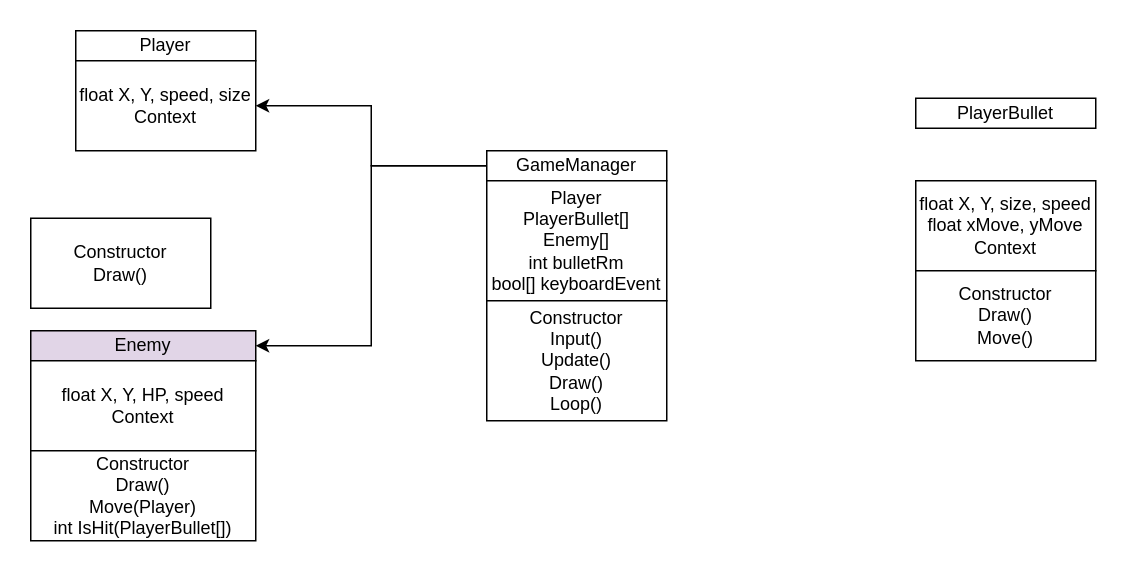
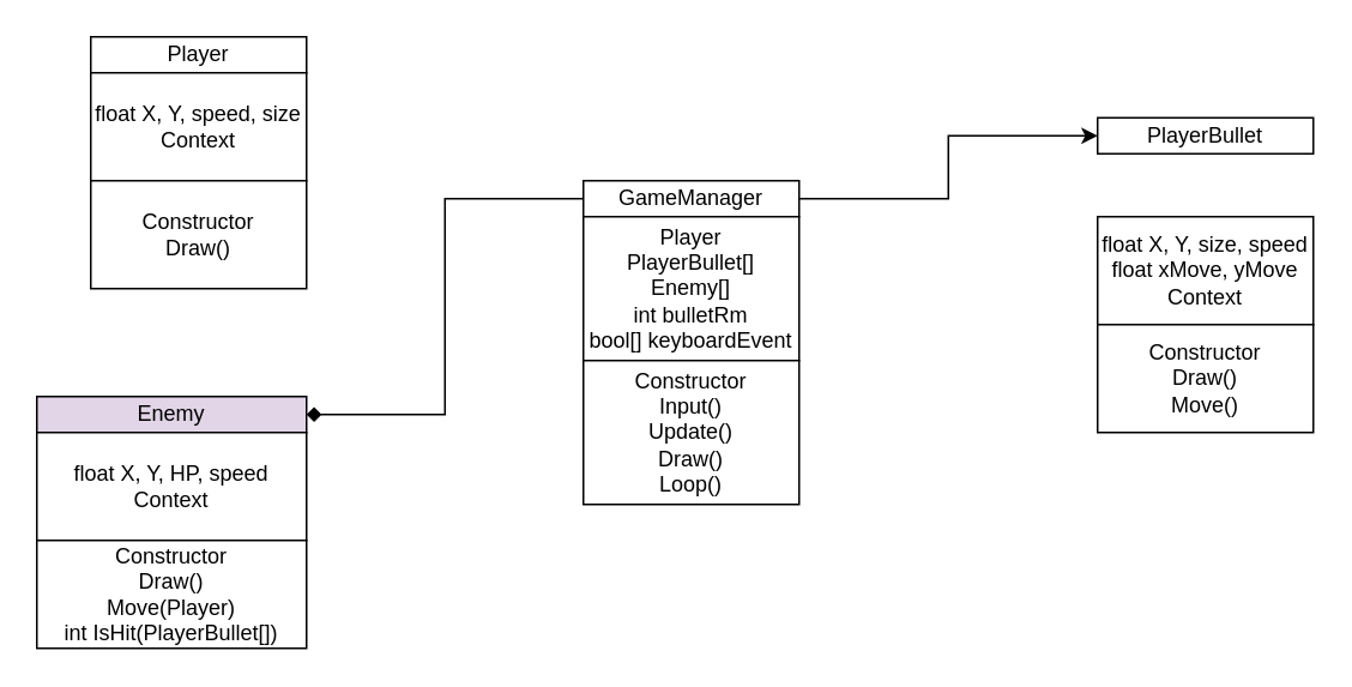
  <mxCell id="0" />
  <mxCell id="1" parent="0" />
- <mxCell id="2" style="edgeStyle=orthogonalEdgeStyle;rounded=0;orthogonalLoop=1;jettySize=auto;html=1;entryX=1;entryY=0.5;entryDx=0;entryDy=0;" parent="1" source="4" target="10" edge="1"><mxGeometry relative="1" as="geometry" /></mxCell>
- <mxCell id="3" style="edgeStyle=orthogonalEdgeStyle;rounded=0;orthogonalLoop=1;jettySize=auto;html=1;" parent="1" source="4" target="8" edge="1"><mxGeometry relative="1" as="geometry" /></mxCell>
+ <mxCell id="2" style="edgeStyle=orthogonalEdgeStyle;rounded=0;orthogonalLoop=1;jettySize=auto;html=1;entryX=1;entryY=0.5;entryDx=0;entryDy=0;endArrow=diamond;" parent="1" source="4" target="10" edge="1"><mxGeometry relative="1" as="geometry" /></mxCell>
+ <mxCell id="3" style="edgeStyle=orthogonalEdgeStyle;rounded=0;orthogonalLoop=1;jettySize=auto;html=1;entryX=0;entryY=0.5;entryDx=0;entryDy=0;" parent="1" source="4" target="13" edge="1"><mxGeometry relative="1" as="geometry" /></mxCell>
  <mxCell id="4" value="GameManager" style="rounded=0;whiteSpace=wrap;html=1;" parent="1" vertex="1"><mxGeometry x="324" y="100" width="120" height="20" as="geometry" /></mxCell>
  <mxCell id="5" value="Player&lt;br&gt;PlayerBullet[]&lt;br&gt;Enemy[]&lt;br&gt;int bulletRm&lt;br&gt;bool[] keyboardEvent" style="rounded=0;whiteSpace=wrap;html=1;" parent="1" vertex="1"><mxGeometry x="324" y="120" width="120" height="80" as="geometry" /></mxCell>
  <mxCell id="6" value="Constructor&lt;br&gt;Input()&lt;br&gt;Update()&lt;br&gt;Draw()&lt;br&gt;Loop()" style="rounded=0;whiteSpace=wrap;html=1;" parent="1" vertex="1"><mxGeometry x="324" y="200" width="120" height="80" as="geometry" /></mxCell>
  <mxCell id="7" value="Player" style="rounded=0;whiteSpace=wrap;html=1;" parent="1" vertex="1"><mxGeometry x="50" y="20" width="120" height="20" as="geometry" /></mxCell>
  <mxCell id="8" value="float&amp;nbsp;X, Y, speed, size&lt;br&gt;Context" style="rounded=0;whiteSpace=wrap;html=1;" parent="1" vertex="1"><mxGeometry x="50" y="40" width="120" height="60" as="geometry" /></mxCell>
- <mxCell id="9" value="Constructor&lt;br&gt;Draw()" style="rounded=0;whiteSpace=wrap;html=1;" parent="1" vertex="1"><mxGeometry x="20" y="145" width="120" height="60" as="geometry" /></mxCell>
+ <mxCell id="9" value="Constructor&lt;br&gt;Draw()" style="rounded=0;whiteSpace=wrap;html=1;" parent="1" vertex="1"><mxGeometry x="50" y="100" width="120" height="60" as="geometry" /></mxCell>
  <mxCell id="10" value="Enemy" style="rounded=0;whiteSpace=wrap;html=1;fillColor=#e1d5e7;" parent="1" vertex="1"><mxGeometry x="20" y="220" width="150" height="20" as="geometry" /></mxCell>
  <mxCell id="11" value="float&amp;nbsp;X, Y, HP, speed&lt;br&gt;Context" style="rounded=0;whiteSpace=wrap;html=1;" parent="1" vertex="1"><mxGeometry x="20" y="240" width="150" height="60" as="geometry" /></mxCell>
  <mxCell id="12" value="Constructor&lt;br&gt;Draw()&lt;br&gt;Move(Player)&lt;br&gt;int IsHit(PlayerBullet[])" style="rounded=0;whiteSpace=wrap;html=1;" parent="1" vertex="1"><mxGeometry x="20" y="300" width="150" height="60" as="geometry" /></mxCell>
  <mxCell id="13" value="PlayerBullet" style="rounded=0;whiteSpace=wrap;html=1;" parent="1" vertex="1"><mxGeometry x="610" y="65" width="120" height="20" as="geometry" /></mxCell>
  <mxCell id="14" value="float&amp;nbsp;X, Y, size, speed&lt;br&gt;float xMove, yMove&lt;br&gt;Context" style="rounded=0;whiteSpace=wrap;html=1;" parent="1" vertex="1"><mxGeometry x="610" y="120" width="120" height="60" as="geometry" /></mxCell>
  <mxCell id="15" value="Constructor&lt;br&gt;Draw()&lt;br&gt;Move()" style="rounded=0;whiteSpace=wrap;html=1;" parent="1" vertex="1"><mxGeometry x="610" y="180" width="120" height="60" as="geometry" /></mxCell>
